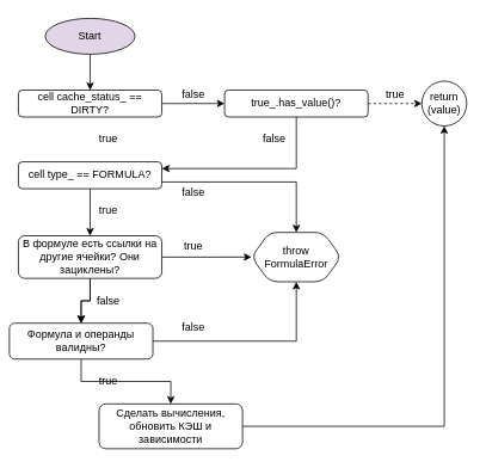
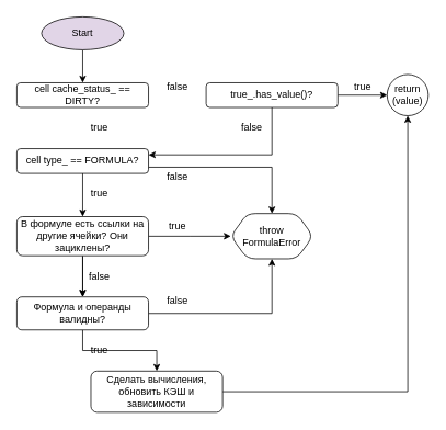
  <mxCell id="0" />
  <mxCell id="1" parent="0" />
  <mxCell id="2" value="" style="edgeStyle=orthogonalEdgeStyle;rounded=0;orthogonalLoop=1;jettySize=auto;html=1;" parent="1" source="5" target="4" edge="1"><mxGeometry relative="1" as="geometry"><mxPoint x="100" y="70" as="sourcePoint" /></mxGeometry></mxCell>
- <mxCell id="3" style="edgeStyle=orthogonalEdgeStyle;rounded=0;orthogonalLoop=1;jettySize=auto;html=1;" parent="1" source="4" target="9" edge="1"><mxGeometry relative="1" as="geometry" /></mxCell>
  <mxCell id="4" value="cell cache_status_ == DIRTY?" style="rounded=1;whiteSpace=wrap;html=1;fontSize=12;glass=0;strokeWidth=1;shadow=0;" parent="1" vertex="1"><mxGeometry x="20" y="100" width="160" height="30" as="geometry" /></mxCell>
  <mxCell id="5" value="Start" style="ellipse;whiteSpace=wrap;html=1;rounded=1;glass=0;strokeWidth=1;shadow=0;fillColor=#e1d5e7;" parent="1" vertex="1"><mxGeometry x="50" y="20" width="100" height="40" as="geometry" /></mxCell>
  <mxCell id="6" value="return&lt;br&gt;(value)" style="ellipse;whiteSpace=wrap;html=1;rounded=1;glass=0;strokeWidth=1;shadow=0;" parent="1" vertex="1"><mxGeometry x="470" y="90" width="50" height="50" as="geometry" /></mxCell>
- <mxCell id="7" style="edgeStyle=orthogonalEdgeStyle;rounded=0;orthogonalLoop=1;jettySize=auto;html=1;dashed=1;" parent="1" source="9" target="6" edge="1"><mxGeometry relative="1" as="geometry"><mxPoint x="450" y="115" as="targetPoint" /></mxGeometry></mxCell>
+ <mxCell id="7" style="edgeStyle=orthogonalEdgeStyle;rounded=0;orthogonalLoop=1;jettySize=auto;html=1;" parent="1" source="9" target="6" edge="1"><mxGeometry relative="1" as="geometry"><mxPoint x="450" y="115" as="targetPoint" /></mxGeometry></mxCell>
  <mxCell id="8" style="edgeStyle=orthogonalEdgeStyle;rounded=0;orthogonalLoop=1;jettySize=auto;html=1;entryX=1;entryY=0.25;entryDx=0;entryDy=0;" parent="1" source="9" target="14" edge="1"><mxGeometry relative="1" as="geometry"><Array as="points"><mxPoint x="330" y="188" /></Array></mxGeometry></mxCell>
  <mxCell id="9" value="true_.has_value()?" style="rounded=1;whiteSpace=wrap;html=1;fontSize=12;glass=0;strokeWidth=1;shadow=0;" parent="1" vertex="1"><mxGeometry x="250" y="100" width="160" height="30" as="geometry" /></mxCell>
  <mxCell id="10" value="false" style="text;html=1;align=center;verticalAlign=middle;resizable=0;points=[];autosize=1;strokeColor=none;fillColor=none;" parent="1" vertex="1"><mxGeometry x="190" y="90" width="50" height="30" as="geometry" /></mxCell>
  <mxCell id="11" value="true" style="text;html=1;align=center;verticalAlign=middle;resizable=0;points=[];autosize=1;strokeColor=none;fillColor=none;" parent="1" vertex="1"><mxGeometry x="420" y="90" width="40" height="30" as="geometry" /></mxCell>
  <mxCell id="12" value="" style="edgeStyle=orthogonalEdgeStyle;rounded=0;orthogonalLoop=1;jettySize=auto;html=1;" parent="1" source="14" target="20" edge="1"><mxGeometry relative="1" as="geometry" /></mxCell>
  <mxCell id="13" style="edgeStyle=orthogonalEdgeStyle;rounded=0;orthogonalLoop=1;jettySize=auto;html=1;exitX=1;exitY=0.75;exitDx=0;exitDy=0;" parent="1" source="14" target="21" edge="1"><mxGeometry relative="1" as="geometry" /></mxCell>
  <mxCell id="14" value="cell type_ == FORMULA?" style="rounded=1;whiteSpace=wrap;html=1;fontSize=12;glass=0;strokeWidth=1;shadow=0;" parent="1" vertex="1"><mxGeometry x="20" y="180" width="160" height="30" as="geometry" /></mxCell>
  <mxCell id="15" value="true" style="text;html=1;align=center;verticalAlign=middle;resizable=0;points=[];autosize=1;strokeColor=none;fillColor=none;" parent="1" vertex="1"><mxGeometry x="100" y="140" width="40" height="30" as="geometry" /></mxCell>
  <mxCell id="16" value="false" style="text;html=1;align=center;verticalAlign=middle;resizable=0;points=[];autosize=1;strokeColor=none;fillColor=none;" parent="1" vertex="1"><mxGeometry x="280" y="140" width="50" height="30" as="geometry" /></mxCell>
  <mxCell id="17" style="edgeStyle=orthogonalEdgeStyle;rounded=0;orthogonalLoop=1;jettySize=auto;html=1;entryX=0;entryY=0.5;entryDx=0;entryDy=0;" parent="1" source="20" target="21" edge="1"><mxGeometry relative="1" as="geometry" /></mxCell>
  <mxCell id="18" value="" style="edgeStyle=orthogonalEdgeStyle;rounded=0;orthogonalLoop=1;jettySize=auto;html=1;" parent="1" source="20" target="27" edge="1"><mxGeometry relative="1" as="geometry" /></mxCell>
  <mxCell id="19" value="" style="edgeStyle=orthogonalEdgeStyle;rounded=0;orthogonalLoop=1;jettySize=auto;html=1;" parent="1" source="20" target="27" edge="1"><mxGeometry relative="1" as="geometry" /></mxCell>
  <mxCell id="20" value="В формуле есть ссылки на другие ячейки? Они зациклены?" style="rounded=1;whiteSpace=wrap;html=1;fontSize=12;glass=0;strokeWidth=1;shadow=0;" parent="1" vertex="1"><mxGeometry x="20" y="262.5" width="160" height="47.5" as="geometry" /></mxCell>
  <mxCell id="21" value="throw&lt;br&gt;FormulaError" style="shape=hexagon;perimeter=hexagonPerimeter2;whiteSpace=wrap;html=1;fixedSize=1;rounded=1;glass=0;strokeWidth=1;shadow=0;" parent="1" vertex="1"><mxGeometry x="280" y="258.75" width="100" height="55" as="geometry" /></mxCell>
  <mxCell id="22" value="false" style="text;html=1;align=center;verticalAlign=middle;resizable=0;points=[];autosize=1;strokeColor=none;fillColor=none;" parent="1" vertex="1"><mxGeometry x="190" y="200" width="50" height="30" as="geometry" /></mxCell>
  <mxCell id="23" value="true" style="text;html=1;align=center;verticalAlign=middle;resizable=0;points=[];autosize=1;strokeColor=none;fillColor=none;" parent="1" vertex="1"><mxGeometry x="100" y="220" width="40" height="30" as="geometry" /></mxCell>
  <mxCell id="24" value="true" style="text;html=1;align=center;verticalAlign=middle;resizable=0;points=[];autosize=1;strokeColor=none;fillColor=none;" parent="1" vertex="1"><mxGeometry x="195" y="258.75" width="40" height="30" as="geometry" /></mxCell>
  <mxCell id="25" style="edgeStyle=orthogonalEdgeStyle;rounded=0;orthogonalLoop=1;jettySize=auto;html=1;entryX=0.5;entryY=1;entryDx=0;entryDy=0;" parent="1" source="27" target="21" edge="1"><mxGeometry relative="1" as="geometry" /></mxCell>
  <mxCell id="26" value="" style="edgeStyle=orthogonalEdgeStyle;rounded=0;orthogonalLoop=1;jettySize=auto;html=1;" parent="1" source="27" target="31" edge="1"><mxGeometry relative="1" as="geometry" /></mxCell>
- <mxCell id="27" value="Формула и операнды валидны?" style="rounded=1;whiteSpace=wrap;html=1;fontSize=12;glass=0;strokeWidth=1;shadow=0;" parent="1" vertex="1"><mxGeometry x="10" y="360" width="160" height="40" as="geometry" /></mxCell>
+ <mxCell id="27" value="Формула и операнды валидны?" style="rounded=1;whiteSpace=wrap;html=1;fontSize=12;glass=0;strokeWidth=1;shadow=0;" parent="1" vertex="1"><mxGeometry x="20" y="360" width="160" height="40" as="geometry" /></mxCell>
  <mxCell id="28" value="false" style="text;html=1;align=center;verticalAlign=middle;resizable=0;points=[];autosize=1;strokeColor=none;fillColor=none;" parent="1" vertex="1"><mxGeometry x="95" y="320" width="50" height="30" as="geometry" /></mxCell>
  <mxCell id="29" value="false" style="text;html=1;align=center;verticalAlign=middle;resizable=0;points=[];autosize=1;strokeColor=none;fillColor=none;" parent="1" vertex="1"><mxGeometry x="190" y="350" width="50" height="30" as="geometry" /></mxCell>
  <mxCell id="30" style="edgeStyle=orthogonalEdgeStyle;rounded=0;orthogonalLoop=1;jettySize=auto;html=1;entryX=0.5;entryY=1;entryDx=0;entryDy=0;" parent="1" source="31" target="6" edge="1"><mxGeometry relative="1" as="geometry" /></mxCell>
  <mxCell id="31" value="Сделать вычисления, обновить КЭШ и зависимости" style="rounded=1;whiteSpace=wrap;html=1;fontSize=12;glass=0;strokeWidth=1;shadow=0;" parent="1" vertex="1"><mxGeometry x="110" y="450" width="160" height="50" as="geometry" /></mxCell>
  <mxCell id="32" value="true" style="text;html=1;align=center;verticalAlign=middle;resizable=0;points=[];autosize=1;strokeColor=none;fillColor=none;" parent="1" vertex="1"><mxGeometry x="100" y="410" width="40" height="30" as="geometry" /></mxCell>
